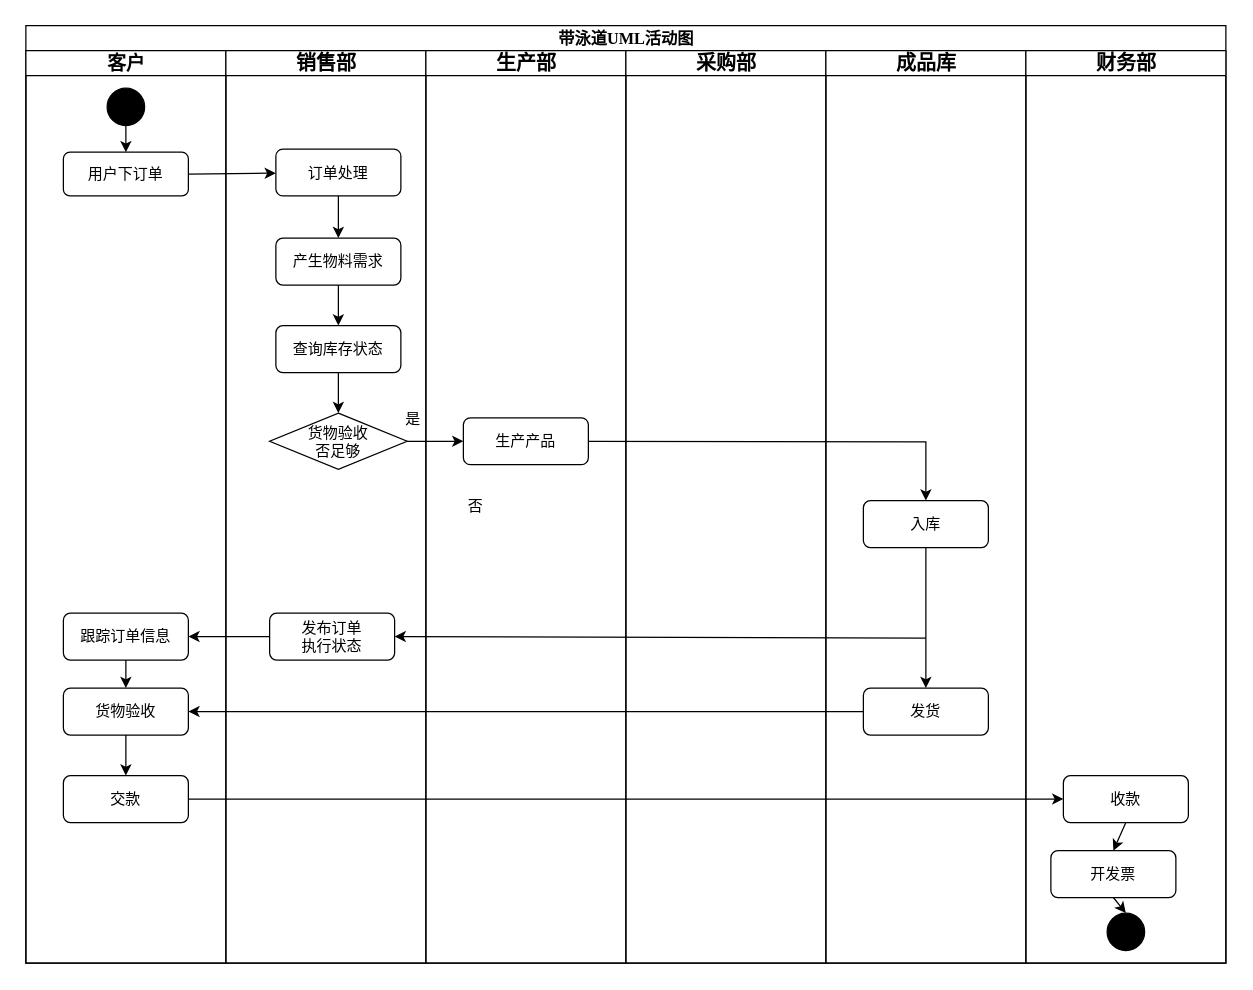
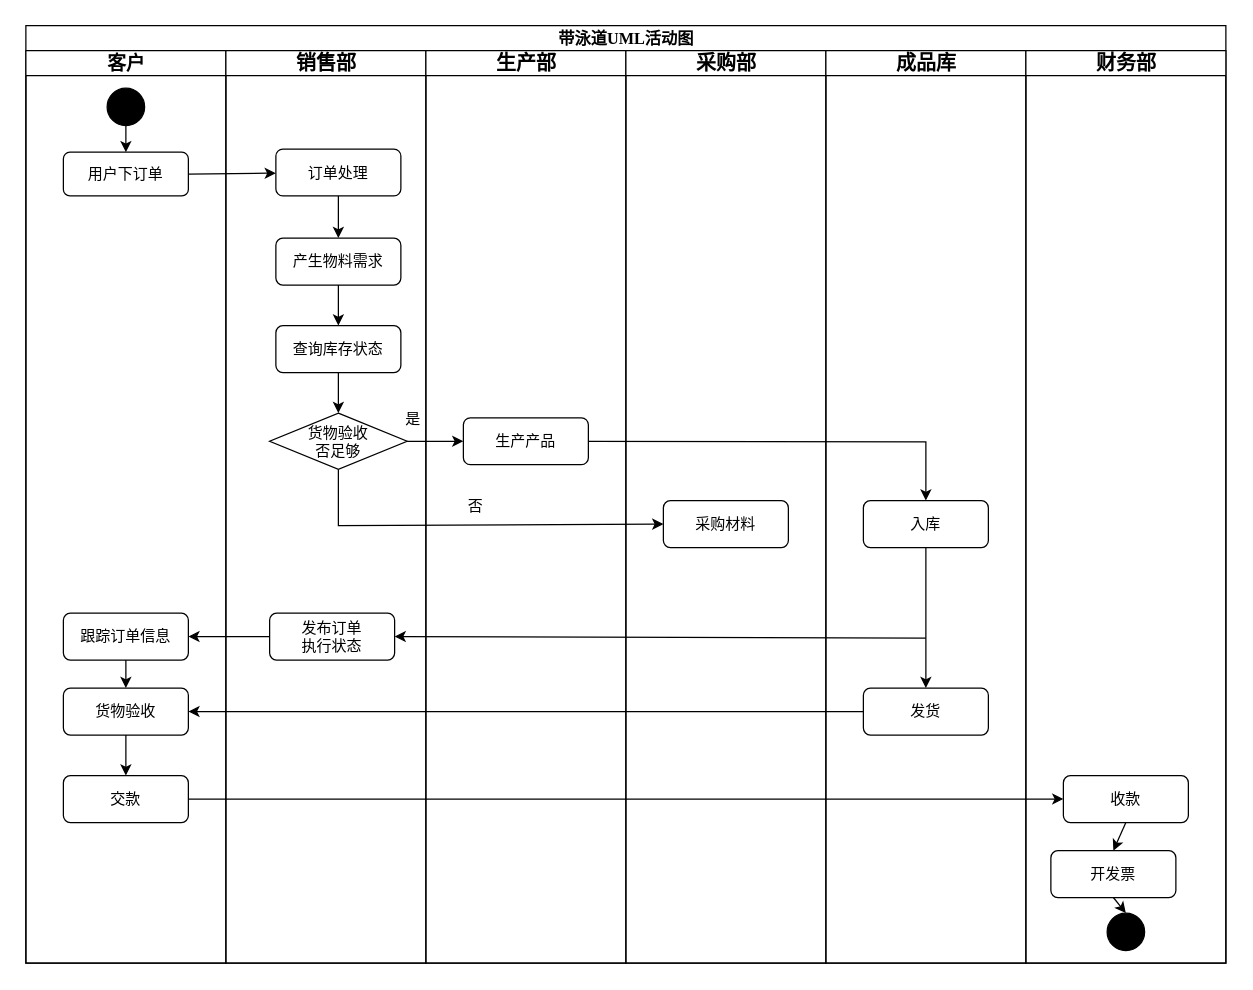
  <mxCell id="0" />
  <mxCell id="1" parent="0" />
  <mxCell id="2" value="&lt;font style=&quot;font-size: 13px;&quot;&gt;带泳道UML活动图&lt;/font&gt;" style="swimlane;html=1;childLayout=stackLayout;startSize=20;rounded=0;shadow=0;labelBackgroundColor=none;strokeWidth=1;fontFamily=Verdana;fontSize=8;align=center;" vertex="1" parent="1"><mxGeometry x="20" y="20" width="960" height="750" as="geometry" /></mxCell>
  <mxCell id="3" value="&lt;font style=&quot;font-size: 15px;&quot;&gt;客户&lt;/font&gt;" style="swimlane;html=1;startSize=20;" vertex="1" parent="2"><mxGeometry y="20" width="160" height="730" as="geometry" /></mxCell>
  <mxCell id="4" value="&lt;font style=&quot;font-size: 12px;&quot;&gt;用户下订单&lt;/font&gt;" style="rounded=1;whiteSpace=wrap;html=1;shadow=0;labelBackgroundColor=none;strokeWidth=1;fontFamily=Verdana;fontSize=8;align=center;" vertex="1" parent="3"><mxGeometry x="30" y="81.25" width="100" height="35" as="geometry" /></mxCell>
  <mxCell id="5" value="&lt;font style=&quot;font-size: 12px;&quot;&gt;货物验收&lt;/font&gt;" style="rounded=1;whiteSpace=wrap;html=1;shadow=0;labelBackgroundColor=none;strokeWidth=1;fontFamily=Verdana;fontSize=8;align=center;" vertex="1" parent="3"><mxGeometry x="30" y="510" width="100" height="37.5" as="geometry" /></mxCell>
  <mxCell id="6" value="&lt;font style=&quot;font-size: 12px;&quot;&gt;交款&lt;/font&gt;" style="rounded=1;whiteSpace=wrap;html=1;shadow=0;labelBackgroundColor=none;strokeWidth=1;fontFamily=Verdana;fontSize=8;align=center;" vertex="1" parent="3"><mxGeometry x="30" y="580" width="100" height="37.5" as="geometry" /></mxCell>
  <mxCell id="7" value="" style="endArrow=classic;html=1;rounded=0;exitX=0.5;exitY=1;exitDx=0;exitDy=0;entryX=0.5;entryY=0;entryDx=0;entryDy=0;" edge="1" parent="3" source="5" target="6"><mxGeometry width="50" height="50" relative="1" as="geometry"><mxPoint x="360" y="560" as="sourcePoint" /><mxPoint x="410" y="510" as="targetPoint" /></mxGeometry></mxCell>
  <mxCell id="8" value="" style="ellipse;whiteSpace=wrap;html=1;aspect=fixed;fillColor=#000000;" vertex="1" parent="3"><mxGeometry x="65" y="30" width="30" height="30" as="geometry" /></mxCell>
  <mxCell id="9" value="" style="endArrow=classic;html=1;rounded=0;exitX=0.5;exitY=1;exitDx=0;exitDy=0;entryX=0.5;entryY=0;entryDx=0;entryDy=0;" edge="1" parent="3" source="8" target="4"><mxGeometry width="50" height="50" relative="1" as="geometry"><mxPoint x="120" y="460" as="sourcePoint" /><mxPoint x="170" y="410" as="targetPoint" /></mxGeometry></mxCell>
  <mxCell id="10" style="edgeStyle=orthogonalEdgeStyle;rounded=0;orthogonalLoop=1;jettySize=auto;html=1;exitX=0.5;exitY=1;exitDx=0;exitDy=0;entryX=0.5;entryY=0;entryDx=0;entryDy=0;" edge="1" parent="3" source="11" target="5"><mxGeometry relative="1" as="geometry" /></mxCell>
  <mxCell id="11" value="&lt;span style=&quot;font-size: 12px;&quot;&gt;跟踪订单信息&lt;/span&gt;" style="rounded=1;whiteSpace=wrap;html=1;shadow=0;labelBackgroundColor=none;strokeWidth=1;fontFamily=Verdana;fontSize=8;align=center;" vertex="1" parent="3"><mxGeometry x="30" y="450" width="100" height="37.5" as="geometry" /></mxCell>
  <mxCell id="12" value="&lt;font style=&quot;font-size: 16px;&quot;&gt;销售部&lt;/font&gt;" style="swimlane;html=1;startSize=20;" vertex="1" parent="2"><mxGeometry x="160" y="20" width="160" height="730" as="geometry" /></mxCell>
  <mxCell id="13" value="&lt;font style=&quot;font-size: 12px;&quot;&gt;订单处理&lt;/font&gt;" style="rounded=1;whiteSpace=wrap;html=1;shadow=0;labelBackgroundColor=none;strokeWidth=1;fontFamily=Verdana;fontSize=8;align=center;" vertex="1" parent="12"><mxGeometry x="40" y="78.75" width="100" height="37.5" as="geometry" /></mxCell>
  <mxCell id="14" value="&lt;font style=&quot;font-size: 12px;&quot;&gt;产生物料需求&lt;/font&gt;" style="rounded=1;whiteSpace=wrap;html=1;shadow=0;labelBackgroundColor=none;strokeWidth=1;fontFamily=Verdana;fontSize=8;align=center;" vertex="1" parent="12"><mxGeometry x="40" y="150" width="100" height="37.5" as="geometry" /></mxCell>
  <mxCell id="15" value="&lt;font style=&quot;font-size: 12px;&quot;&gt;查询库存状态&lt;/font&gt;" style="rounded=1;whiteSpace=wrap;html=1;shadow=0;labelBackgroundColor=none;strokeWidth=1;fontFamily=Verdana;fontSize=8;align=center;" vertex="1" parent="12"><mxGeometry x="40" y="220" width="100" height="37.5" as="geometry" /></mxCell>
  <mxCell id="16" value="货物验收&lt;br&gt;否足够" style="rhombus;whiteSpace=wrap;html=1;" vertex="1" parent="12"><mxGeometry x="35" y="290" width="110" height="45" as="geometry" /></mxCell>
  <mxCell id="17" value="&lt;font style=&quot;font-size: 12px;&quot;&gt;发布订单&lt;br&gt;执行状态&lt;/font&gt;" style="rounded=1;whiteSpace=wrap;html=1;shadow=0;labelBackgroundColor=none;strokeWidth=1;fontFamily=Verdana;fontSize=8;align=center;" vertex="1" parent="12"><mxGeometry x="35" y="450" width="100" height="37.5" as="geometry" /></mxCell>
  <mxCell id="18" value="" style="endArrow=classic;html=1;rounded=0;exitX=0.5;exitY=1;exitDx=0;exitDy=0;entryX=0.5;entryY=0;entryDx=0;entryDy=0;" edge="1" parent="12" source="13" target="14"><mxGeometry width="50" height="50" relative="1" as="geometry"><mxPoint x="140" y="360" as="sourcePoint" /><mxPoint x="190" y="310" as="targetPoint" /></mxGeometry></mxCell>
  <mxCell id="19" value="" style="endArrow=classic;html=1;rounded=0;exitX=0.5;exitY=1;exitDx=0;exitDy=0;" edge="1" parent="12" source="14" target="15"><mxGeometry width="50" height="50" relative="1" as="geometry"><mxPoint x="140" y="360" as="sourcePoint" /><mxPoint x="190" y="310" as="targetPoint" /></mxGeometry></mxCell>
  <mxCell id="20" value="" style="endArrow=classic;html=1;rounded=0;exitX=0.5;exitY=1;exitDx=0;exitDy=0;entryX=0.5;entryY=0;entryDx=0;entryDy=0;" edge="1" parent="12" source="15" target="16"><mxGeometry width="50" height="50" relative="1" as="geometry"><mxPoint x="140" y="360" as="sourcePoint" /><mxPoint x="190" y="310" as="targetPoint" /></mxGeometry></mxCell>
  <mxCell id="21" value="&lt;font style=&quot;font-size: 16px;&quot;&gt;生产部&lt;/font&gt;" style="swimlane;html=1;startSize=20;" vertex="1" parent="2"><mxGeometry x="320" y="20" width="160" height="730" as="geometry" /></mxCell>
  <mxCell id="22" value="&lt;font style=&quot;font-size: 12px;&quot;&gt;生产产品&lt;/font&gt;" style="rounded=1;whiteSpace=wrap;html=1;shadow=0;labelBackgroundColor=none;strokeWidth=1;fontFamily=Verdana;fontSize=8;align=center;" vertex="1" parent="21"><mxGeometry x="30" y="293.75" width="100" height="37.5" as="geometry" /></mxCell>
  <mxCell id="23" value="是" style="text;html=1;align=center;verticalAlign=middle;whiteSpace=wrap;rounded=0;" vertex="1" parent="21"><mxGeometry x="-40" y="280" width="60" height="30" as="geometry" /></mxCell>
  <mxCell id="24" value="否" style="text;html=1;align=center;verticalAlign=middle;whiteSpace=wrap;rounded=0;" vertex="1" parent="21"><mxGeometry x="10" y="350" width="60" height="30" as="geometry" /></mxCell>
  <mxCell id="25" value="&lt;font style=&quot;font-size: 16px;&quot;&gt;采购部&lt;/font&gt;" style="swimlane;html=1;startSize=20;" vertex="1" parent="2"><mxGeometry x="480" y="20" width="160" height="730" as="geometry" /></mxCell>
+ <mxCell id="26" value="&lt;font style=&quot;font-size: 12px;&quot;&gt;采购材料&lt;/font&gt;" style="rounded=1;whiteSpace=wrap;html=1;shadow=0;labelBackgroundColor=none;strokeWidth=1;fontFamily=Verdana;fontSize=8;align=center;" vertex="1" parent="25"><mxGeometry x="30" y="360" width="100" height="37.5" as="geometry" /></mxCell>
  <mxCell id="27" value="&lt;font style=&quot;font-size: 16px;&quot;&gt;成品库&lt;/font&gt;" style="swimlane;html=1;startSize=20;" vertex="1" parent="2"><mxGeometry x="640" y="20" width="160" height="730" as="geometry" /></mxCell>
  <mxCell id="28" value="&lt;font style=&quot;font-size: 12px;&quot;&gt;入库&lt;/font&gt;" style="rounded=1;whiteSpace=wrap;html=1;shadow=0;labelBackgroundColor=none;strokeWidth=1;fontFamily=Verdana;fontSize=8;align=center;" vertex="1" parent="27"><mxGeometry x="30" y="360" width="100" height="37.5" as="geometry" /></mxCell>
  <mxCell id="29" value="&lt;font style=&quot;font-size: 12px;&quot;&gt;发货&lt;/font&gt;" style="rounded=1;whiteSpace=wrap;html=1;shadow=0;labelBackgroundColor=none;strokeWidth=1;fontFamily=Verdana;fontSize=8;align=center;" vertex="1" parent="27"><mxGeometry x="30" y="510" width="100" height="37.5" as="geometry" /></mxCell>
  <mxCell id="30" value="" style="endArrow=classic;html=1;rounded=0;exitX=0.5;exitY=1;exitDx=0;exitDy=0;entryX=0.5;entryY=0;entryDx=0;entryDy=0;" edge="1" parent="27" source="28" target="29"><mxGeometry width="50" height="50" relative="1" as="geometry"><mxPoint x="-200" y="360" as="sourcePoint" /><mxPoint x="-150" y="310" as="targetPoint" /></mxGeometry></mxCell>
  <mxCell id="31" value="&lt;font style=&quot;font-size: 16px;&quot;&gt;财务部&lt;/font&gt;" style="swimlane;html=1;startSize=20;" vertex="1" parent="2"><mxGeometry x="800" y="20" width="160" height="730" as="geometry" /></mxCell>
  <mxCell id="32" value="&lt;font style=&quot;font-size: 12px;&quot;&gt;收款&lt;/font&gt;" style="rounded=1;whiteSpace=wrap;html=1;shadow=0;labelBackgroundColor=none;strokeWidth=1;fontFamily=Verdana;fontSize=8;align=center;" vertex="1" parent="31"><mxGeometry x="30" y="580" width="100" height="37.5" as="geometry" /></mxCell>
  <mxCell id="33" value="&lt;font style=&quot;font-size: 12px;&quot;&gt;开发票&lt;/font&gt;" style="rounded=1;whiteSpace=wrap;html=1;shadow=0;labelBackgroundColor=none;strokeWidth=1;fontFamily=Verdana;fontSize=8;align=center;" vertex="1" parent="31"><mxGeometry x="20" y="640" width="100" height="37.5" as="geometry" /></mxCell>
  <mxCell id="34" value="" style="endArrow=classic;html=1;rounded=0;exitX=0.5;exitY=1;exitDx=0;exitDy=0;entryX=0.5;entryY=0;entryDx=0;entryDy=0;" edge="1" parent="31" source="32" target="33"><mxGeometry width="50" height="50" relative="1" as="geometry"><mxPoint x="-200" y="660" as="sourcePoint" /><mxPoint x="-150" y="610" as="targetPoint" /></mxGeometry></mxCell>
  <mxCell id="35" value="" style="ellipse;whiteSpace=wrap;html=1;aspect=fixed;fillColor=#000000;" vertex="1" parent="31"><mxGeometry x="65" y="690" width="30" height="30" as="geometry" /></mxCell>
  <mxCell id="36" value="" style="endArrow=classic;html=1;rounded=0;exitX=0.5;exitY=1;exitDx=0;exitDy=0;entryX=0.5;entryY=0;entryDx=0;entryDy=0;" edge="1" parent="31" source="33" target="35"><mxGeometry width="50" height="50" relative="1" as="geometry"><mxPoint x="-330" y="390" as="sourcePoint" /><mxPoint x="-280" y="340" as="targetPoint" /></mxGeometry></mxCell>
  <mxCell id="37" value="" style="endArrow=classic;html=1;rounded=0;exitX=1;exitY=0.5;exitDx=0;exitDy=0;entryX=0;entryY=0.5;entryDx=0;entryDy=0;" edge="1" parent="2" source="16" target="22"><mxGeometry width="50" height="50" relative="1" as="geometry"><mxPoint x="300" y="380" as="sourcePoint" /><mxPoint x="350" y="330" as="targetPoint" /></mxGeometry></mxCell>
+ <mxCell id="38" value="" style="endArrow=classic;html=1;rounded=0;exitX=0.5;exitY=1;exitDx=0;exitDy=0;entryX=0;entryY=0.5;entryDx=0;entryDy=0;" edge="1" parent="2" source="16" target="26"><mxGeometry width="50" height="50" relative="1" as="geometry"><mxPoint x="300" y="380" as="sourcePoint" /><mxPoint x="250" y="400" as="targetPoint" /><Array as="points"><mxPoint x="250" y="400" /></Array></mxGeometry></mxCell>
  <mxCell id="39" value="" style="endArrow=classic;html=1;rounded=0;exitX=1;exitY=0.5;exitDx=0;exitDy=0;entryX=0.5;entryY=0;entryDx=0;entryDy=0;" edge="1" parent="2" source="22" target="28"><mxGeometry width="50" height="50" relative="1" as="geometry"><mxPoint x="440" y="380" as="sourcePoint" /><mxPoint x="490" y="330" as="targetPoint" /><Array as="points"><mxPoint x="720" y="333" /></Array></mxGeometry></mxCell>
  <mxCell id="40" value="" style="endArrow=classic;html=1;rounded=0;exitX=0;exitY=0.5;exitDx=0;exitDy=0;entryX=1;entryY=0.5;entryDx=0;entryDy=0;" edge="1" parent="2" source="29" target="5"><mxGeometry width="50" height="50" relative="1" as="geometry"><mxPoint x="360" y="580" as="sourcePoint" /><mxPoint x="410" y="530" as="targetPoint" /></mxGeometry></mxCell>
  <mxCell id="41" value="" style="endArrow=classic;html=1;rounded=0;exitX=1;exitY=0.5;exitDx=0;exitDy=0;entryX=0;entryY=0.5;entryDx=0;entryDy=0;" edge="1" parent="2" source="6" target="32"><mxGeometry width="50" height="50" relative="1" as="geometry"><mxPoint x="360" y="680" as="sourcePoint" /><mxPoint x="410" y="630" as="targetPoint" /></mxGeometry></mxCell>
  <mxCell id="42" value="" style="endArrow=classic;html=1;rounded=0;exitX=1;exitY=0.5;exitDx=0;exitDy=0;" edge="1" parent="2" source="4" target="13"><mxGeometry width="50" height="50" relative="1" as="geometry"><mxPoint x="120" y="480" as="sourcePoint" /><mxPoint x="170" y="430" as="targetPoint" /></mxGeometry></mxCell>
  <mxCell id="43" style="edgeStyle=orthogonalEdgeStyle;rounded=0;orthogonalLoop=1;jettySize=auto;html=1;exitX=0;exitY=0.5;exitDx=0;exitDy=0;entryX=1;entryY=0.5;entryDx=0;entryDy=0;" edge="1" parent="2" source="17" target="11"><mxGeometry relative="1" as="geometry" /></mxCell>
  <mxCell id="44" value="" style="endArrow=classic;html=1;rounded=0;entryX=1;entryY=0.5;entryDx=0;entryDy=0;" edge="1" parent="1" target="17"><mxGeometry width="50" height="50" relative="1" as="geometry"><mxPoint x="740" y="510" as="sourcePoint" /><mxPoint x="510" y="350" as="targetPoint" /></mxGeometry></mxCell>
